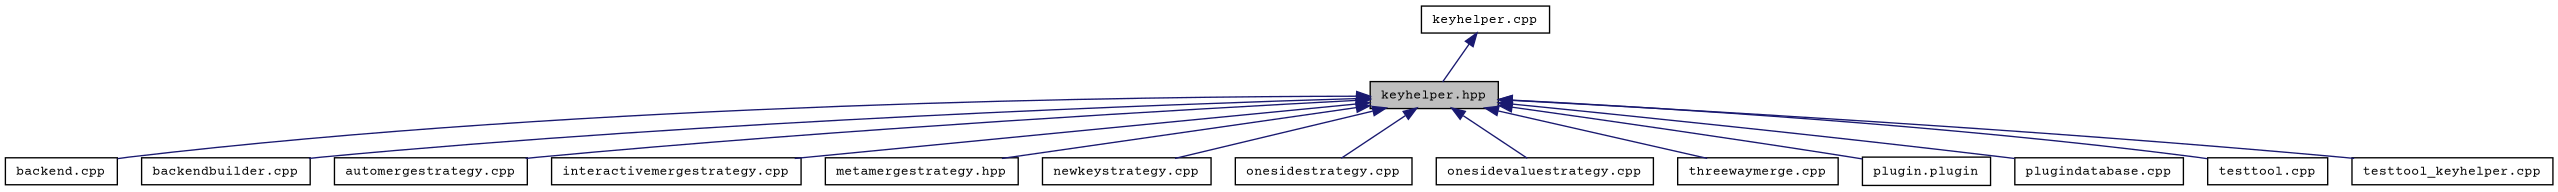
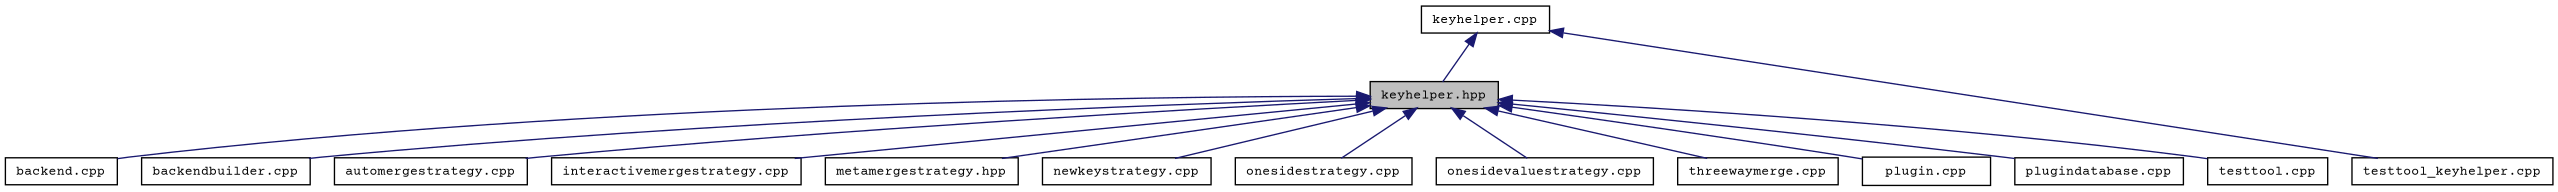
  digraph {
    fontname="Courier Prime"
    node [color=black fillcolor=white fontname="Courier Prime" fontsize=10 shape=record style=filled]
    edge [color=midnightblue dir=back fontname="Courier Prime" fontsize=10 labelfontname=Helvetica labelfontsize=10 style=solid]
    n1 [fillcolor=grey75 fontcolor=black height=0.2 label="keyhelper.hpp" width=0.4]
    n2 [height=0.2 label="backend.cpp" width=0.4]
    n3 [height=0.2 label="backendbuilder.cpp" width=0.4]
    n4 [height=0.2 label="automergestrategy.cpp" width=0.4]
    n5 [height=0.2 label="interactivemergestrategy.cpp" width=0.4]
    n6 [height=0.2 label="metamergestrategy.hpp" width=0.4]
    n7 [height=0.2 label="newkeystrategy.cpp" width=0.4]
    n8 [height=0.2 label="onesidestrategy.cpp" width=0.4]
    n9 [height=0.2 label="onesidevaluestrategy.cpp" width=0.4]
    n10 [height=0.2 label="threewaymerge.cpp" width=0.4]
-   n11 [height=0.2 label="plugin.plugin" width=0.4]
+   n11 [height=0.2 label="plugin.cpp" width=0.4]
    n12 [height=0.2 label="plugindatabase.cpp" width=0.4]
    n13 [height=0.2 label="testtool.cpp" width=0.4]
    n14 [height=0.2 label="testtool_keyhelper.cpp" width=0.4]
    n15 [height=0.2 label="keyhelper.cpp" width=0.4]
    n1 -> n2
    n1 -> n3
    n1 -> n4
    n1 -> n5
    n1 -> n6
    n1 -> n7
    n1 -> n8
    n1 -> n9
    n1 -> n10
    n1 -> n11
    n1 -> n12
    n1 -> n13
-   n1 -> n14
+   n15 -> n14
    n15 -> n1
  }
